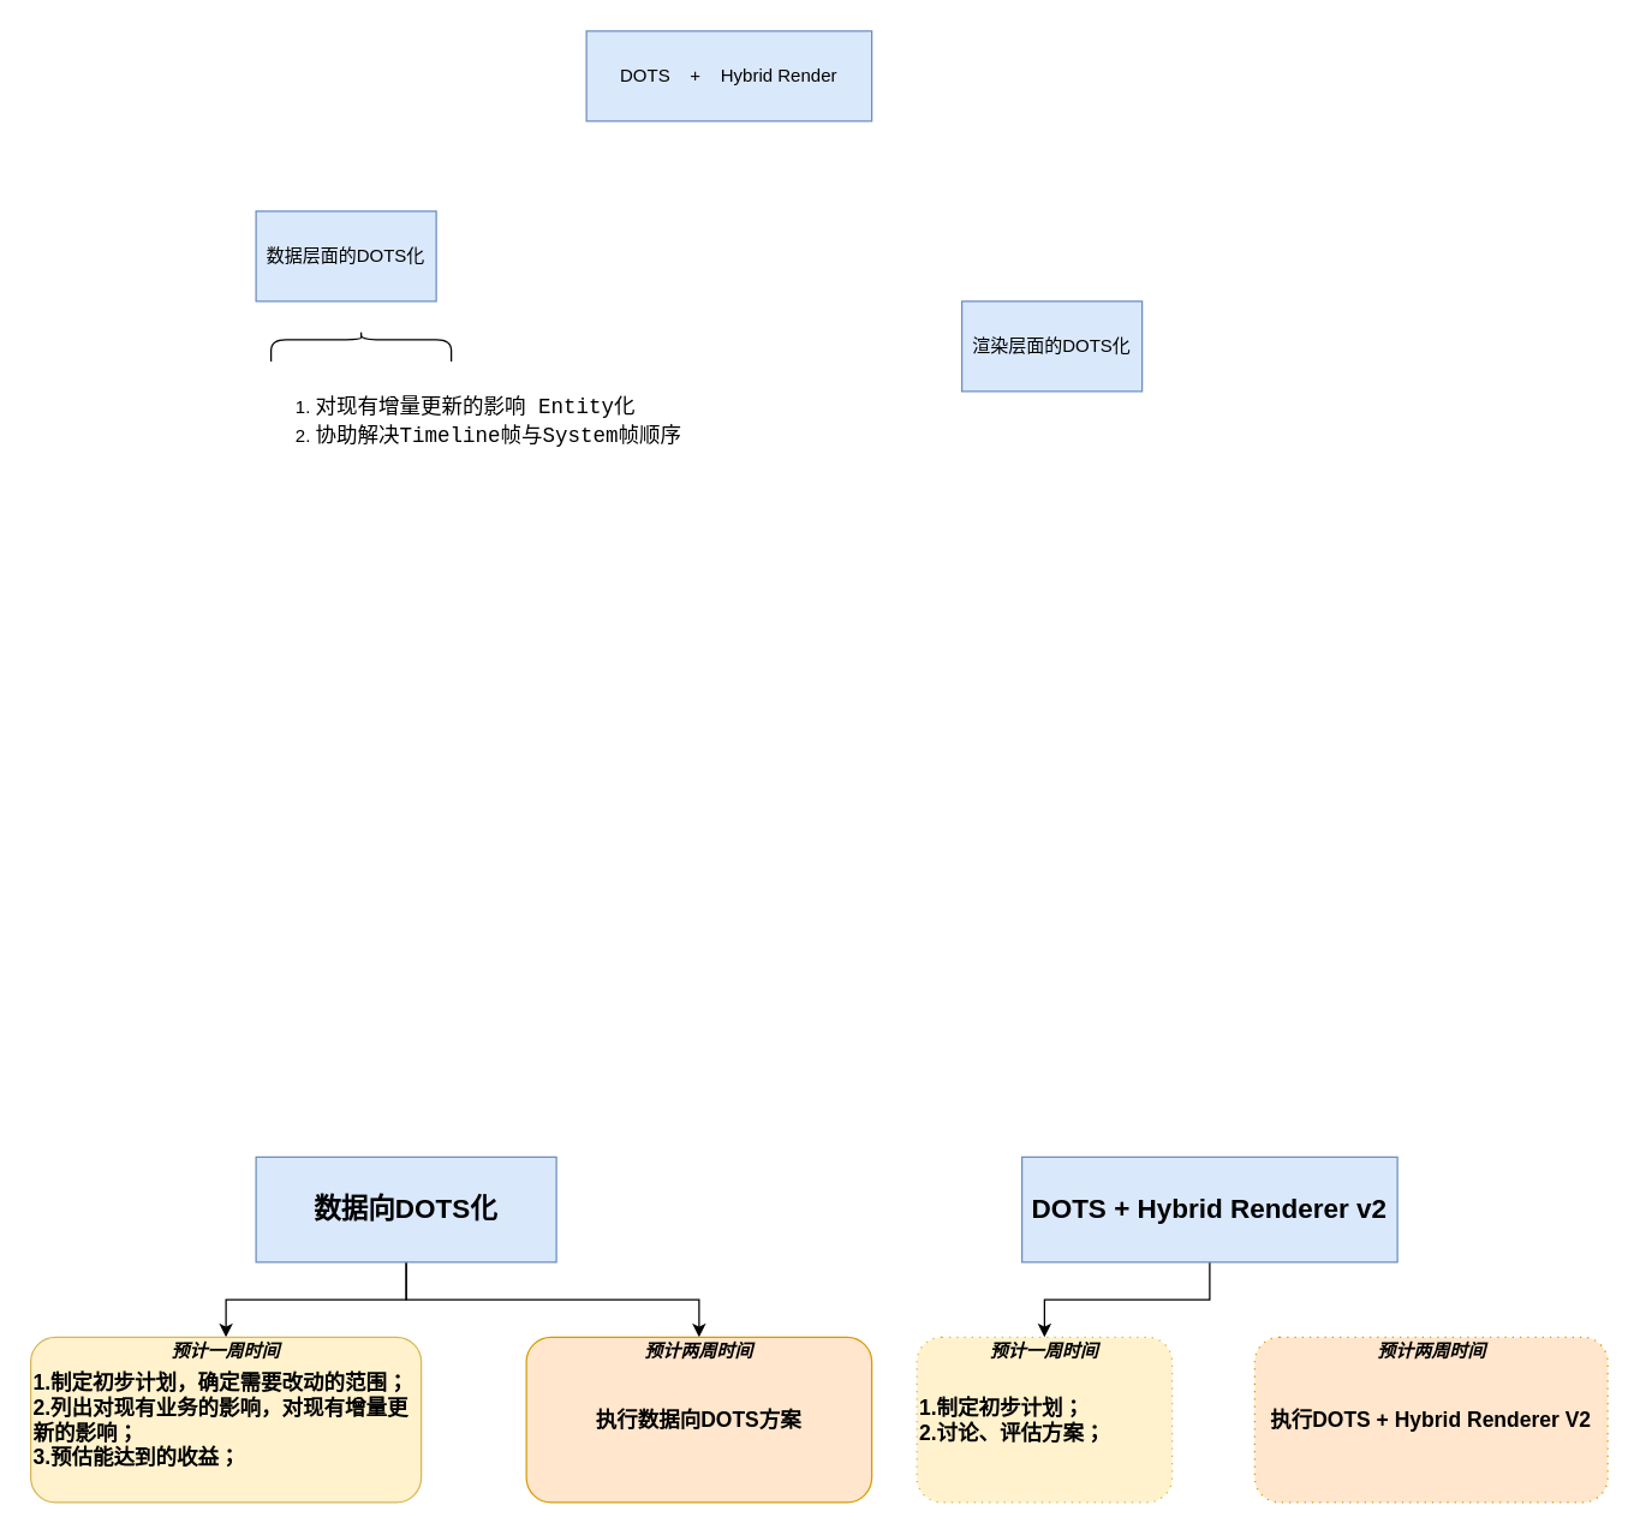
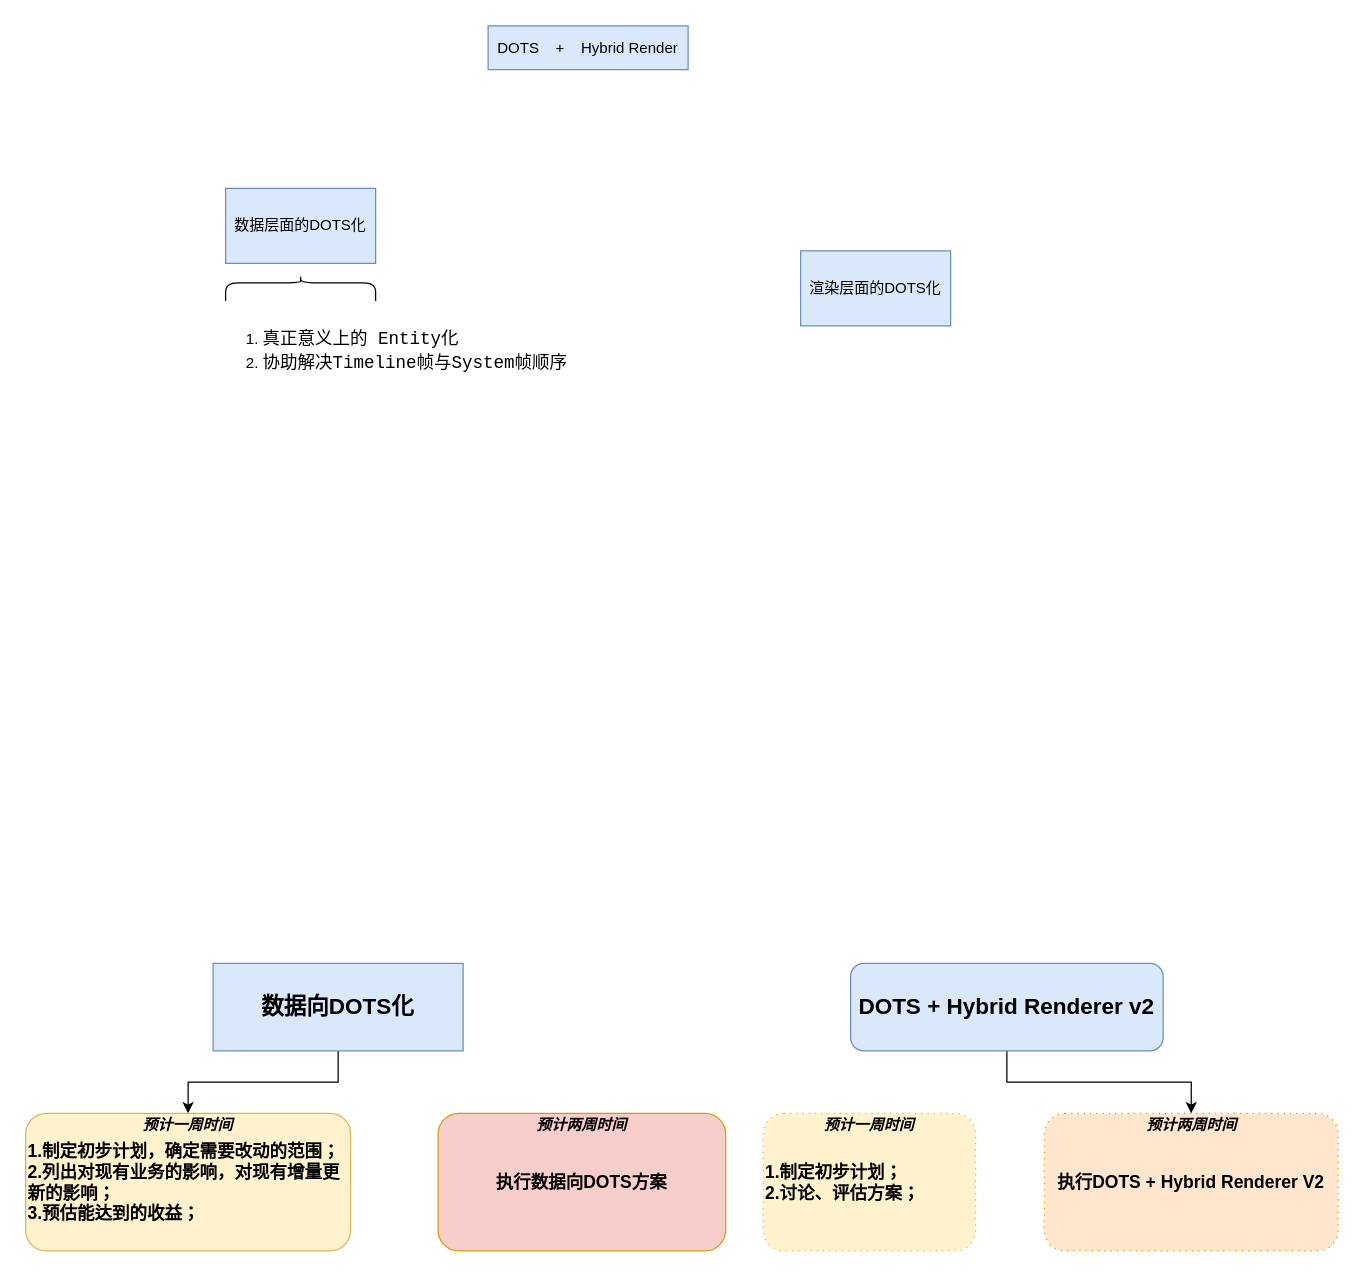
  <mxCell id="0" />
  <mxCell id="1" parent="0" />
- <mxCell id="2" value="DOTS&amp;nbsp; &amp;nbsp; +&amp;nbsp; &amp;nbsp; Hybrid Render" style="rounded=0;whiteSpace=wrap;html=1;fillColor=#dae8fc;strokeColor=#6c8ebf;" parent="1" vertex="1"><mxGeometry x="390" y="20" width="190" height="60" as="geometry" /></mxCell>
- <mxCell id="3" value="数据层面的DOTS化" style="rounded=0;whiteSpace=wrap;html=1;fillColor=#dae8fc;strokeColor=#6c8ebf;" parent="1" vertex="1"><mxGeometry x="170" y="140" width="120" height="60" as="geometry" /></mxCell>
+ <mxCell id="2" value="DOTS&amp;nbsp; &amp;nbsp; +&amp;nbsp; &amp;nbsp; Hybrid Render" style="rounded=0;whiteSpace=wrap;html=1;fillColor=#dae8fc;strokeColor=#6c8ebf;" parent="1" vertex="1"><mxGeometry x="390" y="20" width="160" height="35" as="geometry" /></mxCell>
+ <mxCell id="3" value="数据层面的DOTS化" style="rounded=0;whiteSpace=wrap;html=1;fillColor=#dae8fc;strokeColor=#6c8ebf;" parent="1" vertex="1"><mxGeometry x="180" y="150" width="120" height="60" as="geometry" /></mxCell>
  <mxCell id="4" value="渲染层面的DOTS化" style="rounded=0;whiteSpace=wrap;html=1;fillColor=#dae8fc;strokeColor=#6c8ebf;" parent="1" vertex="1"><mxGeometry x="640" y="200" width="120" height="60" as="geometry" /></mxCell>
  <mxCell id="5" value="" style="shape=curlyBracket;whiteSpace=wrap;html=1;rounded=1;direction=south;size=0.276;" parent="1" vertex="1"><mxGeometry x="180" y="220" width="120" height="20" as="geometry" /></mxCell>
- <mxCell id="6" value="&lt;ol&gt;&lt;li&gt;&lt;div style=&quot;font-family: &amp;#34;consolas&amp;#34; , &amp;#34;courier new&amp;#34; , monospace ; font-size: 14px ; line-height: 19px ; white-space: pre&quot;&gt;对现有增量更新的影响 Entity化&lt;/div&gt;&lt;/li&gt;&lt;li&gt;&lt;div style=&quot;font-family: &amp;#34;consolas&amp;#34; , &amp;#34;courier new&amp;#34; , monospace ; font-size: 14px ; line-height: 19px ; white-space: pre&quot;&gt;协助解决Timeline帧与System帧顺序&lt;/div&gt;&lt;/li&gt;&lt;/ol&gt;" style="text;strokeColor=none;fillColor=none;html=1;whiteSpace=wrap;verticalAlign=middle;overflow=fill;resizeWidth=1;resizeHeight=1;backgroundOutline=0;" parent="1" vertex="1"><mxGeometry x="170" y="250" width="325" height="110" as="geometry" /></mxCell>
+ <mxCell id="6" value="&lt;ol&gt;&lt;li&gt;&lt;div style=&quot;font-family: &amp;#34;consolas&amp;#34; , &amp;#34;courier new&amp;#34; , monospace ; font-size: 14px ; line-height: 19px ; white-space: pre&quot;&gt;真正意义上的 Entity化&lt;/div&gt;&lt;/li&gt;&lt;li&gt;&lt;div style=&quot;font-family: &amp;#34;consolas&amp;#34; , &amp;#34;courier new&amp;#34; , monospace ; font-size: 14px ; line-height: 19px ; white-space: pre&quot;&gt;协助解决Timeline帧与System帧顺序&lt;/div&gt;&lt;/li&gt;&lt;/ol&gt;" style="text;strokeColor=none;fillColor=none;html=1;whiteSpace=wrap;verticalAlign=middle;overflow=fill;resizeWidth=1;resizeHeight=1;backgroundOutline=0;" parent="1" vertex="1"><mxGeometry x="170" y="250" width="325" height="110" as="geometry" /></mxCell>
  <mxCell id="7" value="" style="edgeStyle=orthogonalEdgeStyle;rounded=0;orthogonalLoop=1;jettySize=auto;html=1;entryX=0.5;entryY=0;entryDx=0;entryDy=0;" parent="1" source="9" target="10" edge="1"><mxGeometry relative="1" as="geometry"><mxPoint x="300" y="920" as="targetPoint" /></mxGeometry></mxCell>
- <mxCell id="8" style="edgeStyle=orthogonalEdgeStyle;rounded=0;orthogonalLoop=1;jettySize=auto;html=1;exitX=0.5;exitY=1;exitDx=0;exitDy=0;entryX=0.5;entryY=0;entryDx=0;entryDy=0;" parent="1" source="9" target="11" edge="1"><mxGeometry relative="1" as="geometry" /></mxCell>
  <mxCell id="9" value="&lt;b&gt;&lt;font style=&quot;font-size: 18px&quot;&gt;数据向DOTS化&lt;/font&gt;&lt;/b&gt;" style="rounded=0;whiteSpace=wrap;html=1;fillColor=#dae8fc;strokeColor=#6c8ebf;" parent="1" vertex="1"><mxGeometry x="170" y="770" width="200" height="70" as="geometry" /></mxCell>
  <mxCell id="10" value="&lt;b style=&quot;white-space: normal&quot;&gt;&lt;font style=&quot;font-size: 14px&quot;&gt;1.制定初步计划，确定需要改动的范围；&lt;br&gt;2.列出对现有业务的影响，对现有增量更新的影响；&lt;br&gt;3.预估能达到的收益；&lt;br&gt;&lt;/font&gt;&lt;/b&gt;" style="rounded=1;whiteSpace=wrap;html=1;align=left;fillColor=#fff2cc;strokeColor=#d6b656;" parent="1" vertex="1"><mxGeometry x="20" y="890" width="260" height="110" as="geometry" /></mxCell>
- <mxCell id="11" value="&lt;b style=&quot;font-size: 14px ; white-space: normal&quot;&gt;执行数据向DOTS方案&lt;/b&gt;" style="rounded=1;whiteSpace=wrap;html=1;fillColor=#ffe6cc;strokeColor=#d79b00;" parent="1" vertex="1"><mxGeometry x="350" y="890" width="230" height="110" as="geometry" /></mxCell>
+ <mxCell id="11" value="&lt;b style=&quot;font-size: 14px ; white-space: normal&quot;&gt;执行数据向DOTS方案&lt;/b&gt;" style="rounded=1;whiteSpace=wrap;html=1;fillColor=#f8cecc;strokeColor=#d79b00;" parent="1" vertex="1"><mxGeometry x="350" y="890" width="230" height="110" as="geometry" /></mxCell>
  <mxCell id="12" value="&lt;i&gt;&lt;b&gt;预计一周时间&lt;/b&gt;&lt;/i&gt;" style="text;html=1;strokeColor=none;fillColor=none;align=center;verticalAlign=middle;whiteSpace=wrap;rounded=0;" parent="1" vertex="1"><mxGeometry x="105" y="890" width="90" height="20" as="geometry" /></mxCell>
  <mxCell id="13" value="&lt;i&gt;&lt;b&gt;预计两周时间&lt;/b&gt;&lt;/i&gt;" style="text;html=1;strokeColor=none;fillColor=none;align=center;verticalAlign=middle;whiteSpace=wrap;rounded=0;" parent="1" vertex="1"><mxGeometry x="420" y="890" width="90" height="20" as="geometry" /></mxCell>
- <mxCell id="14" style="edgeStyle=orthogonalEdgeStyle;rounded=0;orthogonalLoop=1;jettySize=auto;html=1;exitX=0.5;exitY=1;exitDx=0;exitDy=0;" parent="1" source="16" target="17" edge="1"><mxGeometry relative="1" as="geometry" /></mxCell>
- <mxCell id="16" value="&lt;b&gt;&lt;font style=&quot;font-size: 18px&quot;&gt;DOTS + Hybrid Renderer v2&lt;/font&gt;&lt;/b&gt;" style="rounded=0;whiteSpace=wrap;html=1;fillColor=#dae8fc;strokeColor=#6c8ebf;" parent="1" vertex="1"><mxGeometry x="680" y="770" width="250" height="70" as="geometry" /></mxCell>
+ <mxCell id="15" style="edgeStyle=orthogonalEdgeStyle;rounded=0;orthogonalLoop=1;jettySize=auto;html=1;exitX=0.5;exitY=1;exitDx=0;exitDy=0;entryX=0.5;entryY=0;entryDx=0;entryDy=0;" parent="1" source="16" target="18" edge="1"><mxGeometry relative="1" as="geometry" /></mxCell>
+ <mxCell id="16" value="&lt;b&gt;&lt;font style=&quot;font-size: 18px&quot;&gt;DOTS + Hybrid Renderer v2&lt;/font&gt;&lt;/b&gt;" style="whiteSpace=wrap;html=1;fillColor=#dae8fc;strokeColor=#6c8ebf;rounded=1;" parent="1" vertex="1"><mxGeometry x="680" y="770" width="250" height="70" as="geometry" /></mxCell>
  <mxCell id="17" value="&lt;b&gt;&lt;font style=&quot;font-size: 14px&quot;&gt;1.制定初步计划；&lt;br&gt;2.讨论、评估方案；&lt;br&gt;&lt;/font&gt;&lt;/b&gt;" style="shape=ext;rounded=1;html=1;whiteSpace=wrap;dashed=1;dashPattern=1 4;fillColor=#fff2cc;strokeColor=#d6b656;align=left;" parent="1" vertex="1"><mxGeometry x="610" y="890" width="170" height="110" as="geometry" /></mxCell>
  <mxCell id="18" value="&lt;b&gt;&lt;font style=&quot;font-size: 14px&quot;&gt;执行DOTS + Hybrid Renderer V2&lt;br&gt;&lt;/font&gt;&lt;/b&gt;" style="shape=ext;rounded=1;html=1;whiteSpace=wrap;dashed=1;dashPattern=1 4;fillColor=#ffe6cc;strokeColor=#d79b00;align=center;" parent="1" vertex="1"><mxGeometry x="835" y="890" width="235" height="110" as="geometry" /></mxCell>
  <mxCell id="19" value="&lt;i&gt;&lt;b&gt;预计一周时间&lt;/b&gt;&lt;/i&gt;" style="text;html=1;strokeColor=none;fillColor=none;align=center;verticalAlign=middle;whiteSpace=wrap;rounded=0;" parent="1" vertex="1"><mxGeometry x="650" y="890" width="90" height="20" as="geometry" /></mxCell>
  <mxCell id="20" value="&lt;i&gt;&lt;b&gt;预计两周时间&lt;/b&gt;&lt;/i&gt;" style="text;html=1;strokeColor=none;fillColor=none;align=center;verticalAlign=middle;whiteSpace=wrap;rounded=0;" parent="1" vertex="1"><mxGeometry x="907.5" y="890" width="90" height="20" as="geometry" /></mxCell>
